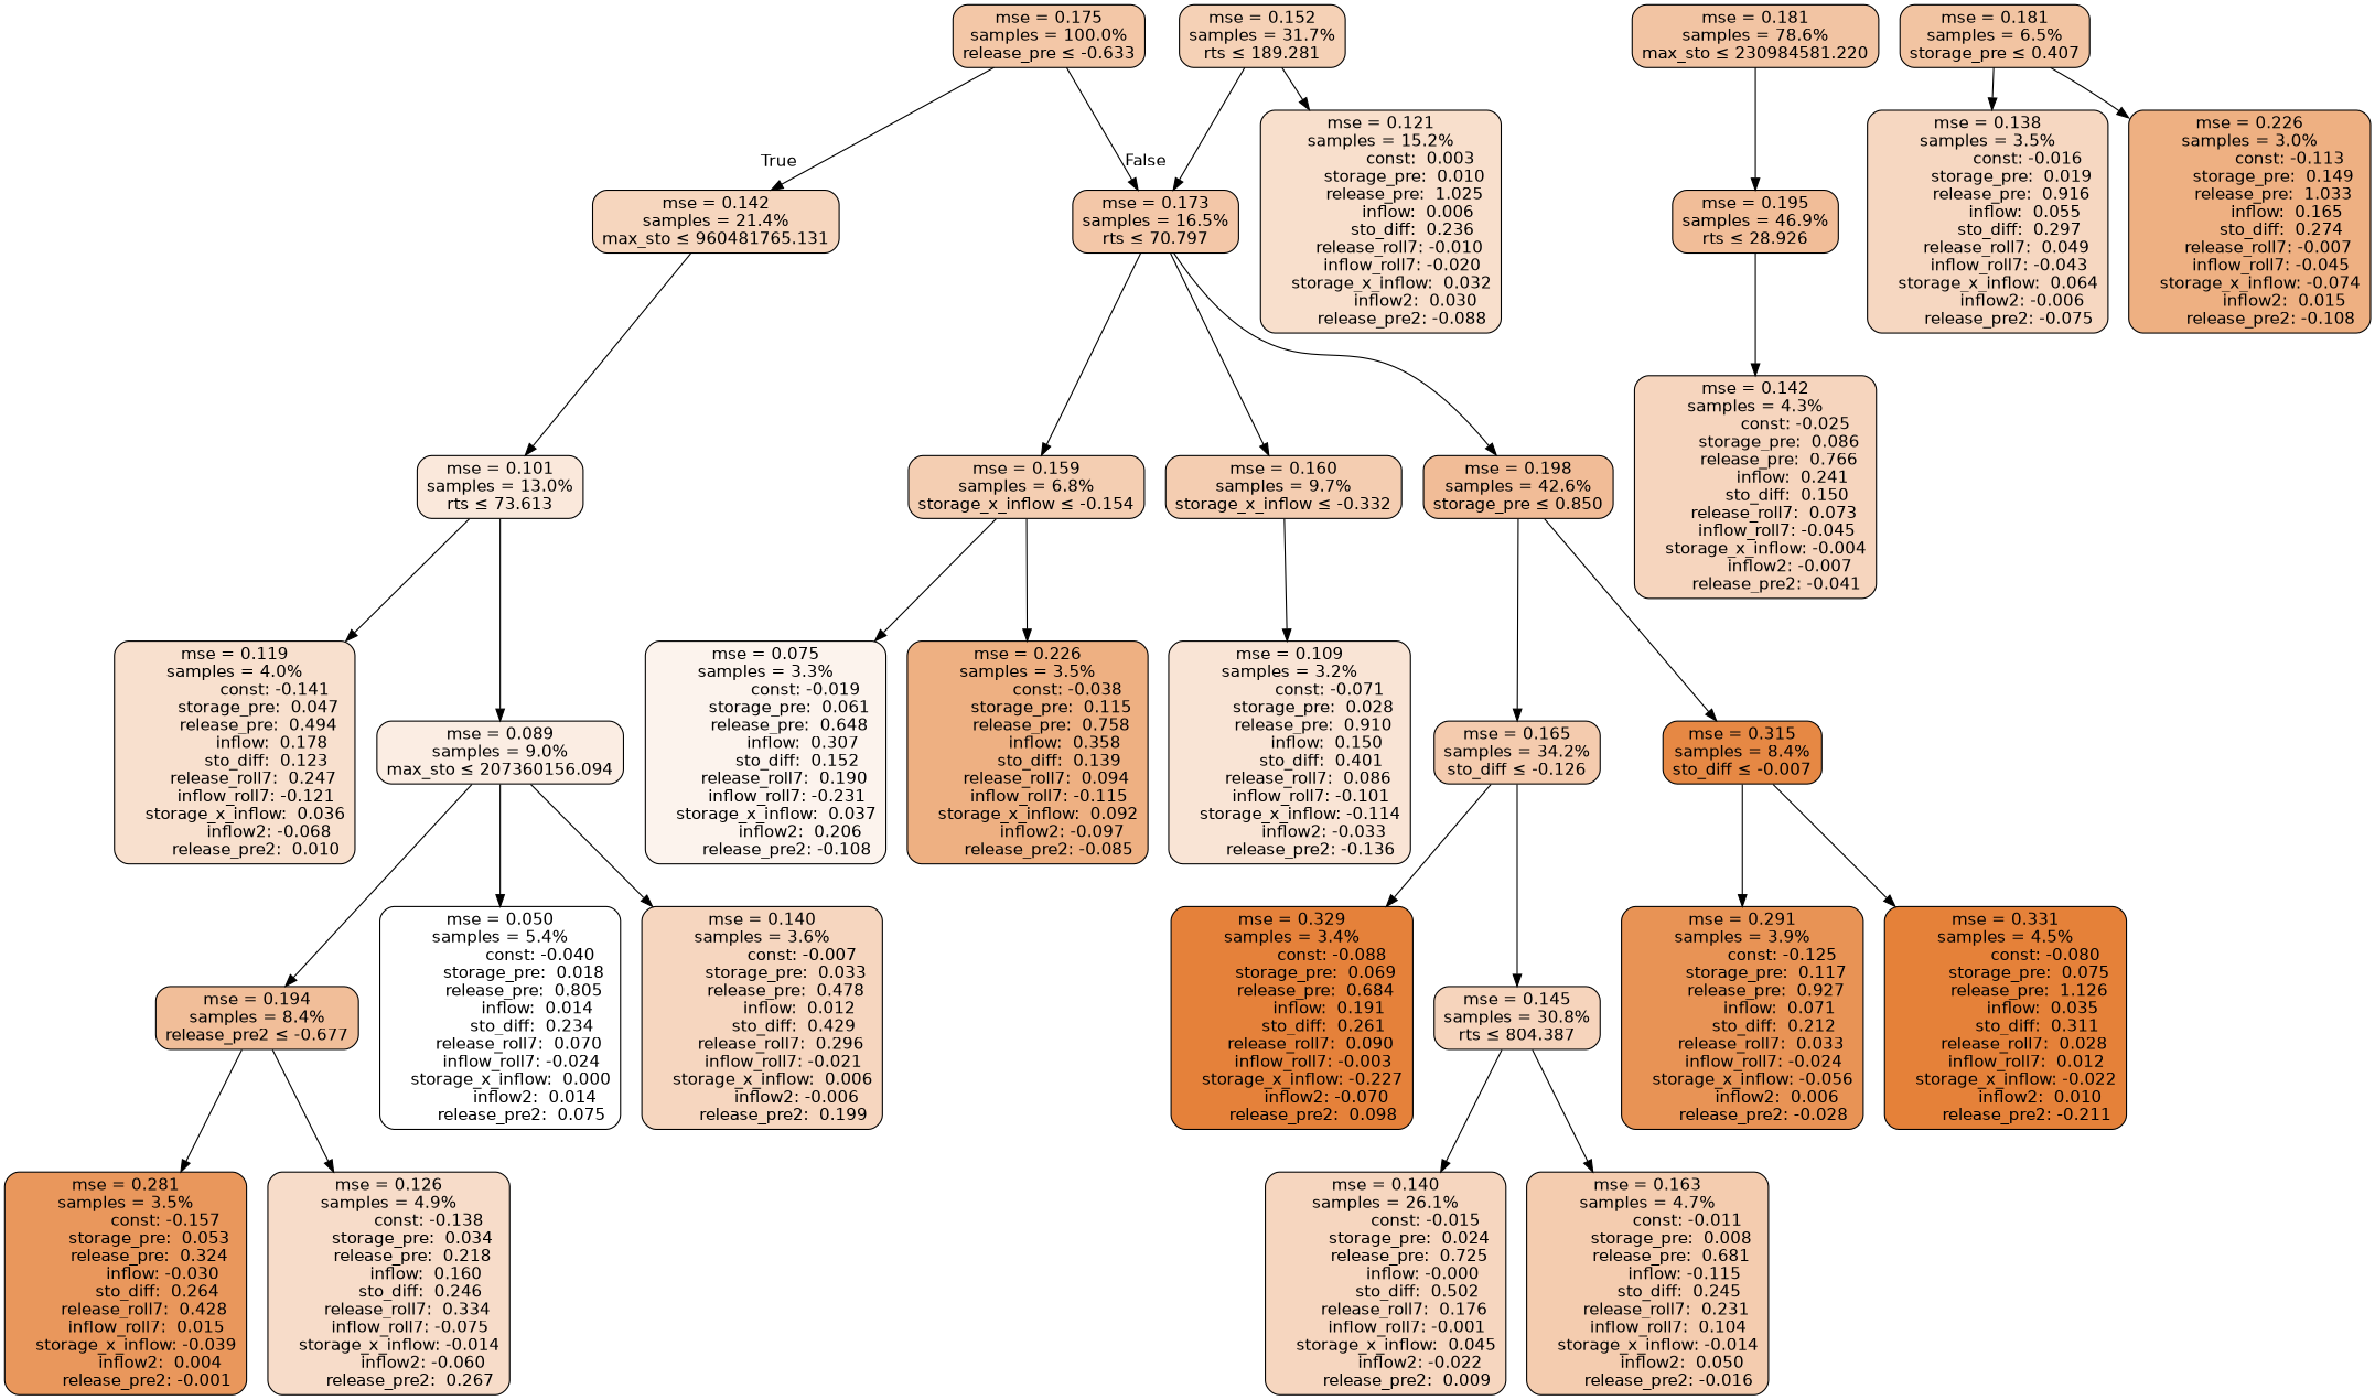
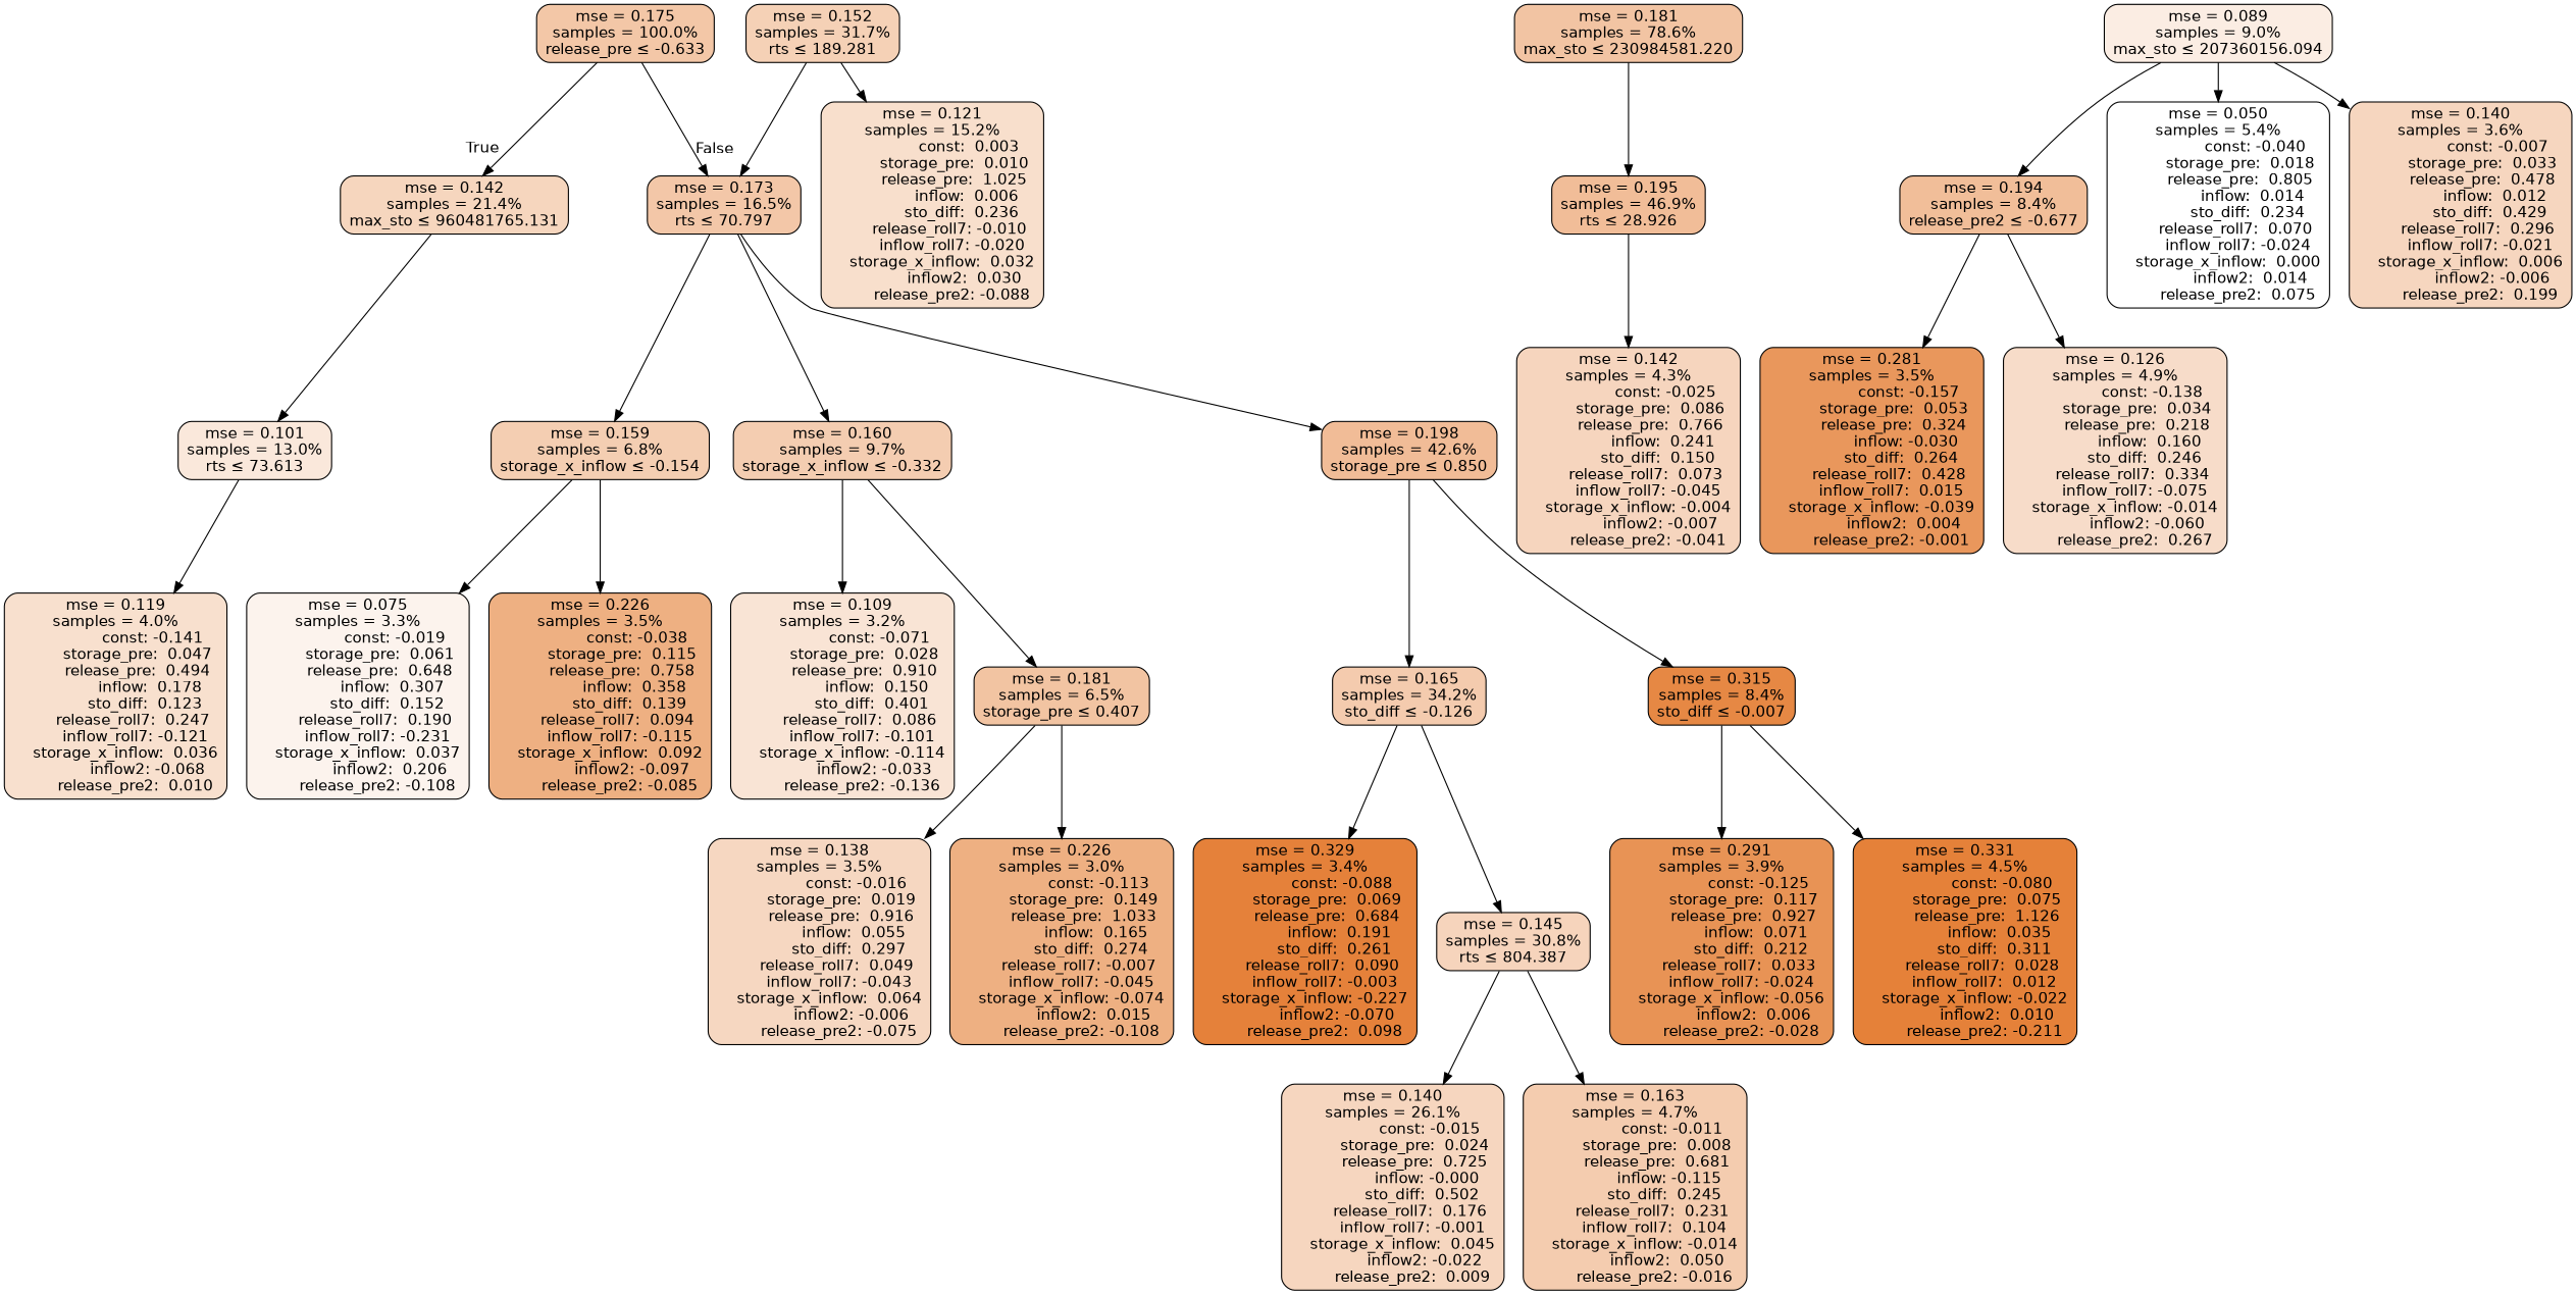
  digraph {
    fontname="DejaVu Sans"
    node [color=black fillcolor="#f6d6bf" fontname="DejaVu Sans" shape=rectangle style="filled, rounded"]
    edge [fontname="DejaVu Sans"]
    n1 [fillcolor="#f3c7a7" label="mse = 0.175\nsamples = 100.0%\nrelease_pre &le; -0.633"]
    n2 [fillcolor="#f6d6be" label="mse = 0.142\nsamples = 21.4%\nmax_sto &le; 960481765.131"]
    n3 [fillcolor="#f3c7a8" label="mse = 0.173\nsamples = 16.5%\nrts &le; 70.797"]
    n4 [fillcolor="#fae8db" label="mse = 0.101\nsamples = 13.0%\nrts &le; 73.613"]
    n5 [fillcolor="#f2c4a3" label="mse = 0.181\nsamples = 78.6%\nmax_sto &le; 230984581.220"]
    n6 [fillcolor="#f1bd98" label="mse = 0.195\nsamples = 46.9%\nrts &le; 28.926"]
    n7 [fillcolor="#f8e0ce" label="mse = 0.119\nsamples = 4.0%\n               const: -0.141\n         storage_pre:  0.047\n         release_pre:  0.494\n              inflow:  0.178\n            sto_diff:  0.123\n       release_roll7:  0.247\n        inflow_roll7: -0.121\n    storage_x_inflow:  0.036\n             inflow2: -0.068\n        release_pre2:  0.010"]
    n8 [fillcolor="#fbede3" label="mse = 0.089\nsamples = 9.0%\nmax_sto &le; 207360156.094"]
    n9 [fillcolor="#f1be99" label="mse = 0.194\nsamples = 8.4%\nrelease_pre2 &le; -0.677"]
    n10 [fillcolor="#e9975c" label="mse = 0.281\nsamples = 3.5%\n               const: -0.157\n         storage_pre:  0.053\n         release_pre:  0.324\n              inflow: -0.030\n            sto_diff:  0.264\n       release_roll7:  0.428\n        inflow_roll7:  0.015\n    storage_x_inflow: -0.039\n             inflow2:  0.004\n        release_pre2: -0.001"]
    n11 [fillcolor="#f7dcc9" label="mse = 0.126\nsamples = 4.9%\n               const: -0.138\n         storage_pre:  0.034\n         release_pre:  0.218\n              inflow:  0.160\n            sto_diff:  0.246\n       release_roll7:  0.334\n        inflow_roll7: -0.075\n    storage_x_inflow: -0.014\n             inflow2: -0.060\n        release_pre2:  0.267"]
    n12 [fillcolor="#ffffff" label="mse = 0.050\nsamples = 5.4%\n               const: -0.040\n         storage_pre:  0.018\n         release_pre:  0.805\n              inflow:  0.014\n            sto_diff:  0.234\n       release_roll7:  0.070\n        inflow_roll7: -0.024\n    storage_x_inflow:  0.000\n             inflow2:  0.014\n        release_pre2:  0.075"]
    n13 [label="mse = 0.140\nsamples = 3.6%\n               const: -0.007\n         storage_pre:  0.033\n         release_pre:  0.478\n              inflow:  0.012\n            sto_diff:  0.429\n       release_roll7:  0.296\n        inflow_roll7: -0.021\n    storage_x_inflow:  0.006\n             inflow2: -0.006\n        release_pre2:  0.199"]
    n14 [fillcolor="#f5d1b6" label="mse = 0.152\nsamples = 31.7%\nrts &le; 189.281"]
    n15 [fillcolor="#f8dfcc" label="mse = 0.121\nsamples = 15.2%\n               const:  0.003\n         storage_pre:  0.010\n         release_pre:  1.025\n              inflow:  0.006\n            sto_diff:  0.236\n       release_roll7: -0.010\n        inflow_roll7: -0.020\n    storage_x_inflow:  0.032\n             inflow2:  0.030\n        release_pre2: -0.088"]
    n16 [fillcolor="#f6d5be" label="mse = 0.142\nsamples = 4.3%\n               const: -0.025\n         storage_pre:  0.086\n         release_pre:  0.766\n              inflow:  0.241\n            sto_diff:  0.150\n       release_roll7:  0.073\n        inflow_roll7: -0.045\n    storage_x_inflow: -0.004\n             inflow2: -0.007\n        release_pre2: -0.041"]
    n17 [fillcolor="#f4ceb2" label="mse = 0.159\nsamples = 6.8%\nstorage_x_inflow &le; -0.154"]
    n18 [fillcolor="#f4cdb1" label="mse = 0.160\nsamples = 9.7%\nstorage_x_inflow &le; -0.332"]
    n19 [fillcolor="#f1bc97" label="mse = 0.198\nsamples = 42.6%\nstorage_pre &le; 0.850"]
    n20 [fillcolor="#fcf3ed" label="mse = 0.075\nsamples = 3.3%\n               const: -0.019\n         storage_pre:  0.061\n         release_pre:  0.648\n              inflow:  0.307\n            sto_diff:  0.152\n       release_roll7:  0.190\n        inflow_roll7: -0.231\n    storage_x_inflow:  0.037\n             inflow2:  0.206\n        release_pre2: -0.108"]
    n21 [fillcolor="#eeb082" label="mse = 0.226\nsamples = 3.5%\n               const: -0.038\n         storage_pre:  0.115\n         release_pre:  0.758\n              inflow:  0.358\n            sto_diff:  0.139\n       release_roll7:  0.094\n        inflow_roll7: -0.115\n    storage_x_inflow:  0.092\n             inflow2: -0.097\n        release_pre2: -0.085"]
    n22 [fillcolor="#f9e4d5" label="mse = 0.109\nsamples = 3.2%\n               const: -0.071\n         storage_pre:  0.028\n         release_pre:  0.910\n              inflow:  0.150\n            sto_diff:  0.401\n       release_roll7:  0.086\n        inflow_roll7: -0.101\n    storage_x_inflow: -0.114\n             inflow2: -0.033\n        release_pre2: -0.136"]
    n23 [fillcolor="#f2c4a2" label="mse = 0.181\nsamples = 6.5%\nstorage_pre &le; 0.407"]
    n24 [fillcolor="#f6d7c1" label="mse = 0.138\nsamples = 3.5%\n               const: -0.016\n         storage_pre:  0.019\n         release_pre:  0.916\n              inflow:  0.055\n            sto_diff:  0.297\n       release_roll7:  0.049\n        inflow_roll7: -0.043\n    storage_x_inflow:  0.064\n             inflow2: -0.006\n        release_pre2: -0.075"]
    n25 [fillcolor="#eeb082" label="mse = 0.226\nsamples = 3.0%\n               const: -0.113\n         storage_pre:  0.149\n         release_pre:  1.033\n              inflow:  0.165\n            sto_diff:  0.274\n       release_roll7: -0.007\n        inflow_roll7: -0.045\n    storage_x_inflow: -0.074\n             inflow2:  0.015\n        release_pre2: -0.108"]
    n26 [fillcolor="#f4cbae" label="mse = 0.165\nsamples = 34.2%\nsto_diff &le; -0.126"]
    n27 [fillcolor="#e68844" label="mse = 0.315\nsamples = 8.4%\nsto_diff &le; -0.007"]
    n28 [fillcolor="#e5813a" label="mse = 0.329\nsamples = 3.4%\n               const: -0.088\n         storage_pre:  0.069\n         release_pre:  0.684\n              inflow:  0.191\n            sto_diff:  0.261\n       release_roll7:  0.090\n        inflow_roll7: -0.003\n    storage_x_inflow: -0.227\n             inflow2: -0.070\n        release_pre2:  0.098"]
    n29 [fillcolor="#f6d4bc" label="mse = 0.145\nsamples = 30.8%\nrts &le; 804.387"]
    n30 [fillcolor="#e89355" label="mse = 0.291\nsamples = 3.9%\n               const: -0.125\n         storage_pre:  0.117\n         release_pre:  0.927\n              inflow:  0.071\n            sto_diff:  0.212\n       release_roll7:  0.033\n        inflow_roll7: -0.024\n    storage_x_inflow: -0.056\n             inflow2:  0.006\n        release_pre2: -0.028"]
    n31 [fillcolor="#e58139" label="mse = 0.331\nsamples = 4.5%\n               const: -0.080\n         storage_pre:  0.075\n         release_pre:  1.126\n              inflow:  0.035\n            sto_diff:  0.311\n       release_roll7:  0.028\n        inflow_roll7:  0.012\n    storage_x_inflow: -0.022\n             inflow2:  0.010\n        release_pre2: -0.211"]
    n32 [label="mse = 0.140\nsamples = 26.1%\n               const: -0.015\n         storage_pre:  0.024\n         release_pre:  0.725\n              inflow: -0.000\n            sto_diff:  0.502\n       release_roll7:  0.176\n        inflow_roll7: -0.001\n    storage_x_inflow:  0.045\n             inflow2: -0.022\n        release_pre2:  0.009"]
    n33 [fillcolor="#f4ccaf" label="mse = 0.163\nsamples = 4.7%\n               const: -0.011\n         storage_pre:  0.008\n         release_pre:  0.681\n              inflow: -0.115\n            sto_diff:  0.245\n       release_roll7:  0.231\n        inflow_roll7:  0.104\n    storage_x_inflow: -0.014\n             inflow2:  0.050\n        release_pre2: -0.016"]
    n1 -> n2 [headlabel=True labelangle=45 labeldistance=2.5]
    n1 -> n3 [headlabel=False labelangle=-45 labeldistance=2.5]
    n2 -> n4
    n3 -> n17
    n3 -> n18
    n3 -> n19
    n4 -> n7
-   n4 -> n8
    n5 -> n6
    n6 -> n16
    n8 -> n9
    n8 -> n12
    n8 -> n13
    n9 -> n10
    n9 -> n11
    n14 -> n3
    n14 -> n15
    n17 -> n20
    n17 -> n21
    n18 -> n22
+   n18 -> n23
    n19 -> n26
    n19 -> n27
    n23 -> n24
    n23 -> n25
    n26 -> n28
    n26 -> n29
    n27 -> n30
    n27 -> n31
    n29 -> n32
    n29 -> n33
  }
